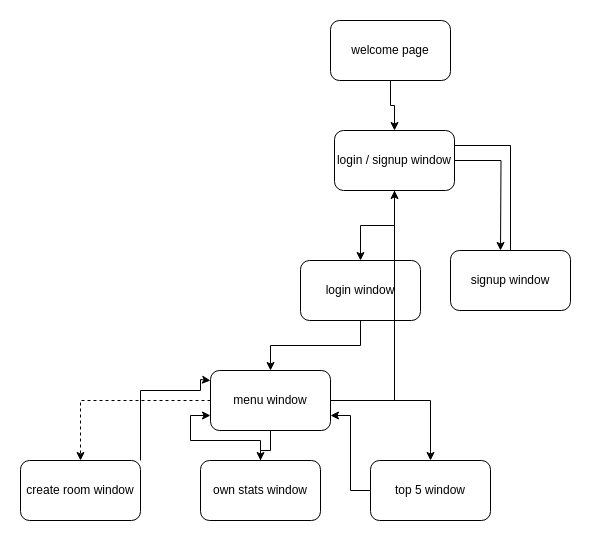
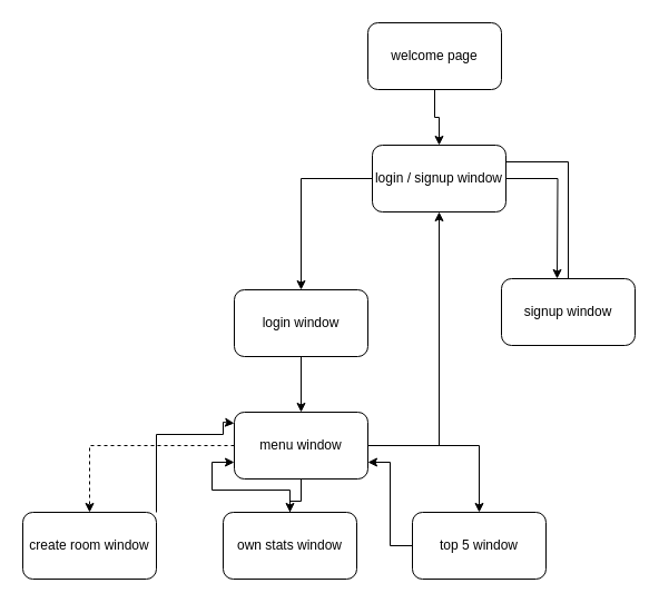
  <mxCell id="0" />
  <mxCell id="1" parent="0" />
  <mxCell id="2" value="" style="edgeStyle=orthogonalEdgeStyle;rounded=0;orthogonalLoop=1;jettySize=auto;html=1;" edge="1" parent="1" source="3" target="6"><mxGeometry relative="1" as="geometry" /></mxCell>
  <mxCell id="3" value="welcome page" style="rounded=1;whiteSpace=wrap;html=1;" vertex="1" parent="1"><mxGeometry x="330" y="20" width="120" height="60" as="geometry" /></mxCell>
  <mxCell id="4" style="edgeStyle=orthogonalEdgeStyle;rounded=0;orthogonalLoop=1;jettySize=auto;html=1;entryX=0.5;entryY=0;entryDx=0;entryDy=0;" edge="1" parent="1" source="6" target="8"><mxGeometry relative="1" as="geometry" /></mxCell>
  <mxCell id="5" style="edgeStyle=orthogonalEdgeStyle;rounded=0;orthogonalLoop=1;jettySize=auto;html=1;" edge="1" parent="1" source="6"><mxGeometry relative="1" as="geometry"><mxPoint x="500" y="250" as="targetPoint" /></mxGeometry></mxCell>
  <mxCell id="6" value="login / signup window" style="rounded=1;whiteSpace=wrap;html=1;" vertex="1" parent="1"><mxGeometry x="334" y="130" width="120" height="60" as="geometry" /></mxCell>
  <mxCell id="7" value="" style="edgeStyle=orthogonalEdgeStyle;rounded=0;orthogonalLoop=1;jettySize=auto;html=1;" edge="1" parent="1" source="8" target="15"><mxGeometry relative="1" as="geometry" /></mxCell>
- <mxCell id="8" value="login window" style="rounded=1;whiteSpace=wrap;html=1;" vertex="1" parent="1"><mxGeometry x="300" y="260" width="120" height="60" as="geometry" /></mxCell>
+ <mxCell id="8" value="login window" style="rounded=1;whiteSpace=wrap;html=1;" vertex="1" parent="1"><mxGeometry x="210" y="260" width="120" height="60" as="geometry" /></mxCell>
  <mxCell id="9" style="edgeStyle=orthogonalEdgeStyle;rounded=0;orthogonalLoop=1;jettySize=auto;html=1;entryX=1;entryY=0.25;entryDx=0;entryDy=0;endArrow=none;" edge="1" parent="1" source="10" target="6"><mxGeometry relative="1" as="geometry" /></mxCell>
  <mxCell id="10" value="signup window" style="rounded=1;whiteSpace=wrap;html=1;" vertex="1" parent="1"><mxGeometry x="450" y="250" width="120" height="60" as="geometry" /></mxCell>
  <mxCell id="11" style="edgeStyle=orthogonalEdgeStyle;rounded=0;orthogonalLoop=1;jettySize=auto;html=1;entryX=0.5;entryY=0;entryDx=0;entryDy=0;dashed=1;" edge="1" parent="1" source="15" target="21"><mxGeometry relative="1" as="geometry" /></mxCell>
  <mxCell id="12" value="" style="edgeStyle=orthogonalEdgeStyle;rounded=0;orthogonalLoop=1;jettySize=auto;html=1;" edge="1" parent="1" source="15" target="19"><mxGeometry relative="1" as="geometry" /></mxCell>
  <mxCell id="13" style="edgeStyle=orthogonalEdgeStyle;rounded=0;orthogonalLoop=1;jettySize=auto;html=1;entryX=0.5;entryY=0;entryDx=0;entryDy=0;" edge="1" parent="1" source="15" target="17"><mxGeometry relative="1" as="geometry" /></mxCell>
  <mxCell id="14" style="edgeStyle=orthogonalEdgeStyle;rounded=0;orthogonalLoop=1;jettySize=auto;html=1;entryX=0.5;entryY=1;entryDx=0;entryDy=0;" edge="1" parent="1" source="15" target="6"><mxGeometry relative="1" as="geometry" /></mxCell>
  <mxCell id="15" value="menu window" style="rounded=1;whiteSpace=wrap;html=1;" vertex="1" parent="1"><mxGeometry x="210" y="370" width="120" height="60" as="geometry" /></mxCell>
  <mxCell id="16" style="edgeStyle=orthogonalEdgeStyle;rounded=0;orthogonalLoop=1;jettySize=auto;html=1;entryX=1;entryY=0.75;entryDx=0;entryDy=0;" edge="1" parent="1" source="17" target="15"><mxGeometry relative="1" as="geometry" /></mxCell>
  <mxCell id="17" value="top 5 window" style="rounded=1;whiteSpace=wrap;html=1;" vertex="1" parent="1"><mxGeometry x="370" y="460" width="120" height="60" as="geometry" /></mxCell>
  <mxCell id="18" style="edgeStyle=orthogonalEdgeStyle;rounded=0;orthogonalLoop=1;jettySize=auto;html=1;entryX=0;entryY=0.75;entryDx=0;entryDy=0;" edge="1" parent="1" source="19" target="15"><mxGeometry relative="1" as="geometry" /></mxCell>
  <mxCell id="19" value="own stats window" style="rounded=1;whiteSpace=wrap;html=1;" vertex="1" parent="1"><mxGeometry x="200" y="460" width="120" height="60" as="geometry" /></mxCell>
  <mxCell id="20" style="edgeStyle=orthogonalEdgeStyle;rounded=0;orthogonalLoop=1;jettySize=auto;html=1;" edge="1" parent="1" source="21"><mxGeometry relative="1" as="geometry"><mxPoint x="210" y="380" as="targetPoint" /><Array as="points"><mxPoint x="140" y="390" /><mxPoint x="200" y="390" /><mxPoint x="200" y="379" /></Array></mxGeometry></mxCell>
  <mxCell id="21" value="create room window" style="rounded=1;whiteSpace=wrap;html=1;" vertex="1" parent="1"><mxGeometry x="20" y="460" width="120" height="60" as="geometry" /></mxCell>
